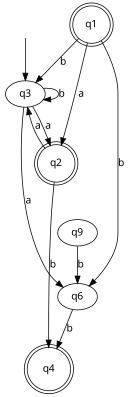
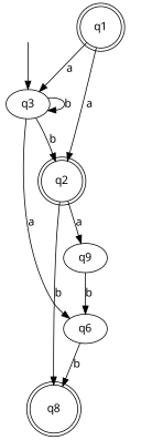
  digraph {
    fontname="Noto Sans"
    node [fontname="Noto Sans"]
    edge [fontname="Noto Sans"]
    start [style=invis]
    q3
    q2 [shape=doublecircle]
    q6
-   q4 [shape=doublecircle]
+   q4 [shape=doublecircle label=q8]
    q1 [shape=doublecircle]
    n7 [label=q9]
    start -> q3
    q3 -> q3 [label=b]
-   q3 -> q2 [label=a]
+   q3 -> q2 [label=b]
    q3 -> q6 [label=a]
-   q2 -> q3 [label=a]
+   q2 -> n7 [label=a]
    q2 -> q4 [label=b]
    q6 -> q4 [label=b]
-   q1 -> q3 [label=b]
+   q1 -> q3 [label=a]
    q1 -> q2 [label=a]
-   q1 -> q6 [label=b]
    n7 -> q6 [label=b]
  }
